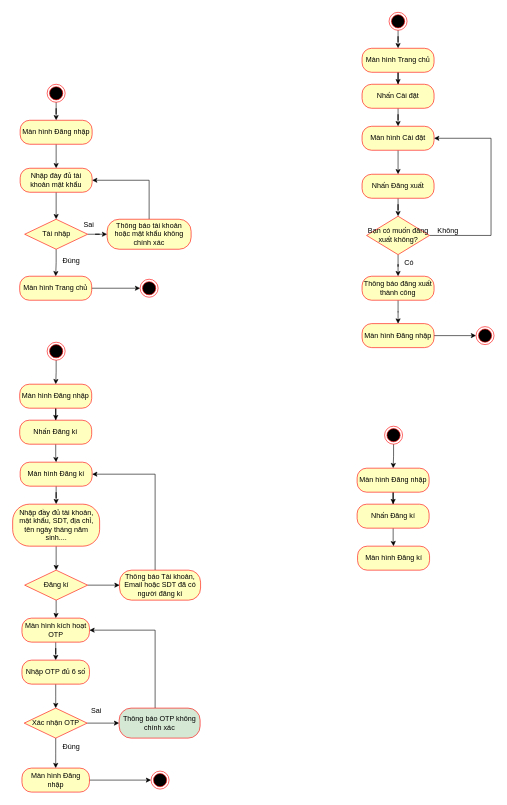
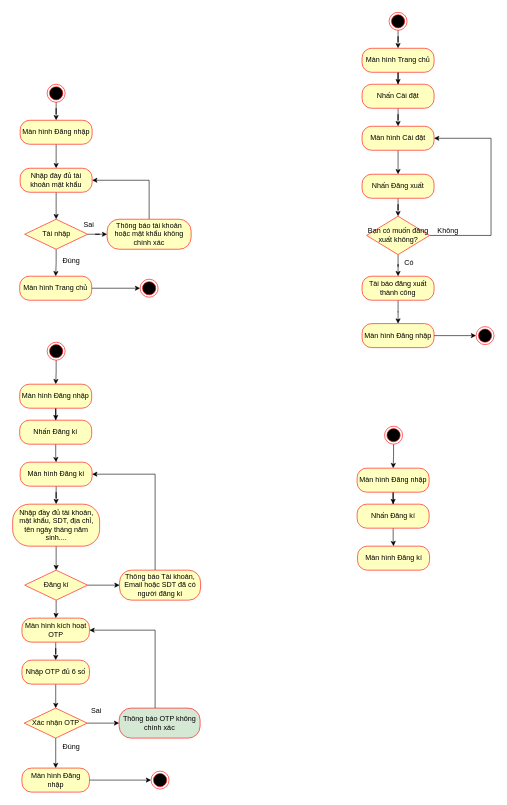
  <mxCell id="0" />
  <mxCell id="1" parent="0" />
  <mxCell id="2" style="edgeStyle=orthogonalEdgeStyle;rounded=0;orthogonalLoop=1;jettySize=auto;html=1;entryX=0.5;entryY=0;entryDx=0;entryDy=0;" parent="1" source="3" target="5" edge="1"><mxGeometry relative="1" as="geometry" /></mxCell>
  <mxCell id="3" value="" style="ellipse;html=1;shape=endState;fillColor=#000000;strokeColor=#ff0000;" parent="1" vertex="1"><mxGeometry x="78" y="140" width="30" height="30" as="geometry" /></mxCell>
  <mxCell id="4" style="edgeStyle=orthogonalEdgeStyle;rounded=0;orthogonalLoop=1;jettySize=auto;html=1;" parent="1" source="5" target="7" edge="1"><mxGeometry relative="1" as="geometry" /></mxCell>
  <mxCell id="5" value="Màn hình Đăng nhập" style="rounded=1;whiteSpace=wrap;html=1;arcSize=40;fontColor=#000000;fillColor=#ffffc0;strokeColor=#ff0000;" parent="1" vertex="1"><mxGeometry x="33" y="200" width="120" height="40" as="geometry" /></mxCell>
  <mxCell id="6" style="edgeStyle=orthogonalEdgeStyle;rounded=0;orthogonalLoop=1;jettySize=auto;html=1;entryX=0.5;entryY=0;entryDx=0;entryDy=0;" parent="1" source="7" target="10" edge="1"><mxGeometry relative="1" as="geometry" /></mxCell>
  <mxCell id="7" value="Nhập đày đủ tài khoản mật khẩu" style="rounded=1;whiteSpace=wrap;html=1;arcSize=40;fontColor=#000000;fillColor=#ffffc0;strokeColor=#ff0000;" parent="1" vertex="1"><mxGeometry x="33" y="280" width="120" height="40" as="geometry" /></mxCell>
  <mxCell id="8" style="edgeStyle=orthogonalEdgeStyle;rounded=0;orthogonalLoop=1;jettySize=auto;html=1;entryX=0;entryY=0.5;entryDx=0;entryDy=0;" parent="1" source="10" target="12" edge="1"><mxGeometry relative="1" as="geometry" /></mxCell>
  <mxCell id="9" style="edgeStyle=orthogonalEdgeStyle;rounded=0;orthogonalLoop=1;jettySize=auto;html=1;entryX=0.5;entryY=0;entryDx=0;entryDy=0;" parent="1" source="10" target="14" edge="1"><mxGeometry relative="1" as="geometry" /></mxCell>
  <mxCell id="10" value="Tài nhập" style="rhombus;whiteSpace=wrap;html=1;fillColor=#ffffc0;strokeColor=#ff0000;" parent="1" vertex="1"><mxGeometry x="40.5" y="365" width="105" height="50" as="geometry" /></mxCell>
  <mxCell id="11" style="edgeStyle=orthogonalEdgeStyle;rounded=0;orthogonalLoop=1;jettySize=auto;html=1;entryX=1;entryY=0.5;entryDx=0;entryDy=0;" parent="1" source="12" target="7" edge="1"><mxGeometry relative="1" as="geometry"><mxPoint x="158" y="300" as="targetPoint" /><Array as="points"><mxPoint x="248" y="300" /></Array></mxGeometry></mxCell>
  <mxCell id="12" value="Thông báo tài khoản hoặc mật khẩu không chính xác" style="rounded=1;whiteSpace=wrap;html=1;arcSize=40;fontColor=#000000;fillColor=#ffffc0;strokeColor=#ff0000;" parent="1" vertex="1"><mxGeometry x="178" y="365" width="140" height="50" as="geometry" /></mxCell>
  <mxCell id="13" style="edgeStyle=orthogonalEdgeStyle;rounded=0;orthogonalLoop=1;jettySize=auto;html=1;" parent="1" source="14" target="15" edge="1"><mxGeometry relative="1" as="geometry" /></mxCell>
  <mxCell id="14" value="Màn hình Trang chủ" style="rounded=1;whiteSpace=wrap;html=1;arcSize=40;fontColor=#000000;fillColor=#ffffc0;strokeColor=#ff0000;" parent="1" vertex="1"><mxGeometry x="32.25" y="460" width="120" height="40" as="geometry" /></mxCell>
  <mxCell id="15" value="" style="ellipse;html=1;shape=endState;fillColor=#000000;strokeColor=#ff0000;" parent="1" vertex="1"><mxGeometry x="233" y="465" width="30" height="30" as="geometry" /></mxCell>
  <mxCell id="16" value="Đúng" style="text;strokeColor=none;fillColor=none;align=left;verticalAlign=top;spacingLeft=4;spacingRight=4;overflow=hidden;rotatable=0;points=[[0,0.5],[1,0.5]];portConstraint=eastwest;" parent="1" vertex="1"><mxGeometry x="98" y="420" width="100" height="26" as="geometry" /></mxCell>
  <mxCell id="17" value="Sai" style="text;strokeColor=none;fillColor=none;align=left;verticalAlign=top;spacingLeft=4;spacingRight=4;overflow=hidden;rotatable=0;points=[[0,0.5],[1,0.5]];portConstraint=eastwest;" parent="1" vertex="1"><mxGeometry x="133" y="360" width="100" height="26" as="geometry" /></mxCell>
  <mxCell id="18" style="edgeStyle=orthogonalEdgeStyle;rounded=0;orthogonalLoop=1;jettySize=auto;html=1;" parent="1" source="19" target="60" edge="1"><mxGeometry relative="1" as="geometry" /></mxCell>
  <mxCell id="19" value="" style="ellipse;html=1;shape=endState;fillColor=#000000;strokeColor=#ff0000;" parent="1" vertex="1"><mxGeometry x="78" y="570" width="30" height="30" as="geometry" /></mxCell>
  <mxCell id="20" style="edgeStyle=orthogonalEdgeStyle;rounded=0;orthogonalLoop=1;jettySize=auto;html=1;" parent="1" source="21" target="23" edge="1"><mxGeometry relative="1" as="geometry" /></mxCell>
  <mxCell id="21" value="Màn hình Đăng kí" style="rounded=1;whiteSpace=wrap;html=1;arcSize=40;fontColor=#000000;fillColor=#ffffc0;strokeColor=#ff0000;" parent="1" vertex="1"><mxGeometry x="33" y="770" width="120" height="40" as="geometry" /></mxCell>
  <mxCell id="22" style="edgeStyle=orthogonalEdgeStyle;rounded=0;orthogonalLoop=1;jettySize=auto;html=1;" parent="1" source="23" target="26" edge="1"><mxGeometry relative="1" as="geometry" /></mxCell>
  <mxCell id="23" value="Nhập đầy đủ tài khoản, mật khẩu, SDT, địa chỉ, tên ngày tháng năm sinh...." style="rounded=1;whiteSpace=wrap;html=1;arcSize=40;fontColor=#000000;fillColor=#ffffc0;strokeColor=#ff0000;" parent="1" vertex="1"><mxGeometry x="20.5" y="840" width="145" height="70" as="geometry" /></mxCell>
  <mxCell id="24" style="edgeStyle=orthogonalEdgeStyle;rounded=0;orthogonalLoop=1;jettySize=auto;html=1;" parent="1" source="26" target="30" edge="1"><mxGeometry relative="1" as="geometry" /></mxCell>
  <mxCell id="25" style="edgeStyle=orthogonalEdgeStyle;rounded=0;orthogonalLoop=1;jettySize=auto;html=1;" parent="1" source="26" target="28" edge="1"><mxGeometry relative="1" as="geometry" /></mxCell>
  <mxCell id="26" value="Đăng kí" style="rhombus;whiteSpace=wrap;html=1;fillColor=#ffffc0;strokeColor=#ff0000;" parent="1" vertex="1"><mxGeometry x="40.5" y="950" width="105" height="50" as="geometry" /></mxCell>
  <mxCell id="27" style="edgeStyle=orthogonalEdgeStyle;rounded=0;orthogonalLoop=1;jettySize=auto;html=1;entryX=1;entryY=0.5;entryDx=0;entryDy=0;" parent="1" source="28" target="21" edge="1"><mxGeometry relative="1" as="geometry"><mxPoint x="273" y="750" as="targetPoint" /><Array as="points"><mxPoint x="258" y="790" /></Array></mxGeometry></mxCell>
  <mxCell id="28" value="Thông báo Tài khoản, Email hoặc SDT đã có người đăng kí" style="rounded=1;whiteSpace=wrap;html=1;arcSize=40;fontColor=#000000;fillColor=#ffffc0;strokeColor=#ff0000;" parent="1" vertex="1"><mxGeometry x="198.75" y="950" width="135" height="50" as="geometry" /></mxCell>
  <mxCell id="29" style="edgeStyle=orthogonalEdgeStyle;rounded=0;orthogonalLoop=1;jettySize=auto;html=1;" parent="1" source="30" target="35" edge="1"><mxGeometry relative="1" as="geometry" /></mxCell>
  <mxCell id="30" value="Màn hình kích hoạt OTP" style="rounded=1;whiteSpace=wrap;html=1;arcSize=40;fontColor=#000000;fillColor=#ffffc0;strokeColor=#ff0000;" parent="1" vertex="1"><mxGeometry x="36" y="1030" width="112.5" height="40" as="geometry" /></mxCell>
  <mxCell id="31" style="edgeStyle=orthogonalEdgeStyle;rounded=0;orthogonalLoop=1;jettySize=auto;html=1;entryX=0.5;entryY=0;entryDx=0;entryDy=0;" parent="1" source="33" target="39" edge="1"><mxGeometry relative="1" as="geometry" /></mxCell>
  <mxCell id="32" style="edgeStyle=orthogonalEdgeStyle;rounded=0;orthogonalLoop=1;jettySize=auto;html=1;" parent="1" source="33" target="37" edge="1"><mxGeometry relative="1" as="geometry" /></mxCell>
  <mxCell id="33" value="Xác nhận OTP" style="rhombus;whiteSpace=wrap;html=1;fillColor=#ffffc0;strokeColor=#ff0000;" parent="1" vertex="1"><mxGeometry x="39.75" y="1180" width="105" height="50" as="geometry" /></mxCell>
  <mxCell id="34" style="edgeStyle=orthogonalEdgeStyle;rounded=0;orthogonalLoop=1;jettySize=auto;html=1;" parent="1" source="35" target="33" edge="1"><mxGeometry relative="1" as="geometry" /></mxCell>
  <mxCell id="35" value="Nhập OTP đủ 6 số" style="rounded=1;whiteSpace=wrap;html=1;arcSize=40;fontColor=#000000;fillColor=#ffffc0;strokeColor=#ff0000;" parent="1" vertex="1"><mxGeometry x="36" y="1100" width="112.5" height="40" as="geometry" /></mxCell>
  <mxCell id="36" style="edgeStyle=orthogonalEdgeStyle;rounded=0;orthogonalLoop=1;jettySize=auto;html=1;entryX=1;entryY=0.5;entryDx=0;entryDy=0;" parent="1" source="37" target="30" edge="1"><mxGeometry relative="1" as="geometry"><mxPoint x="279.75" y="1000" as="targetPoint" /><Array as="points"><mxPoint x="258" y="1050" /></Array></mxGeometry></mxCell>
  <mxCell id="37" value="Thông báo OTP không chính xác" style="rounded=1;whiteSpace=wrap;html=1;arcSize=40;fontColor=#000000;fillColor=#d5e8d4;strokeColor=#ff0000;" parent="1" vertex="1"><mxGeometry x="198" y="1180" width="135" height="50" as="geometry" /></mxCell>
  <mxCell id="38" style="edgeStyle=orthogonalEdgeStyle;rounded=0;orthogonalLoop=1;jettySize=auto;html=1;" edge="1" parent="1" source="39" target="40"><mxGeometry relative="1" as="geometry" /></mxCell>
  <mxCell id="39" value="Màn hình Đăng nhập" style="rounded=1;whiteSpace=wrap;html=1;arcSize=40;fontColor=#000000;fillColor=#ffffc0;strokeColor=#ff0000;" parent="1" vertex="1"><mxGeometry x="36" y="1280" width="112.5" height="40" as="geometry" /></mxCell>
  <mxCell id="40" value="" style="ellipse;html=1;shape=endState;fillColor=#000000;strokeColor=#ff0000;" parent="1" vertex="1"><mxGeometry x="251.25" y="1285" width="30" height="30" as="geometry" /></mxCell>
  <mxCell id="41" style="edgeStyle=orthogonalEdgeStyle;rounded=0;orthogonalLoop=1;jettySize=auto;html=1;entryX=0.5;entryY=0;entryDx=0;entryDy=0;" parent="1" source="42" target="56" edge="1"><mxGeometry relative="1" as="geometry" /></mxCell>
  <mxCell id="42" value="" style="ellipse;html=1;shape=endState;fillColor=#000000;strokeColor=#ff0000;" parent="1" vertex="1"><mxGeometry x="648" y="20" width="30" height="30" as="geometry" /></mxCell>
  <mxCell id="43" style="edgeStyle=orthogonalEdgeStyle;rounded=0;orthogonalLoop=1;jettySize=auto;html=1;" parent="1" source="44" target="46" edge="1"><mxGeometry relative="1" as="geometry" /></mxCell>
  <mxCell id="44" value="Màn hình Cài đặt" style="rounded=1;whiteSpace=wrap;html=1;arcSize=40;fontColor=#000000;fillColor=#ffffc0;strokeColor=#ff0000;" parent="1" vertex="1"><mxGeometry x="603" y="210" width="120" height="40" as="geometry" /></mxCell>
  <mxCell id="45" style="edgeStyle=orthogonalEdgeStyle;rounded=0;orthogonalLoop=1;jettySize=auto;html=1;" parent="1" source="46" target="49" edge="1"><mxGeometry relative="1" as="geometry" /></mxCell>
  <mxCell id="46" value="Nhấn Đăng xuất" style="rounded=1;whiteSpace=wrap;html=1;arcSize=40;fontColor=#000000;fillColor=#ffffc0;strokeColor=#ff0000;" parent="1" vertex="1"><mxGeometry x="603" y="290" width="120" height="40" as="geometry" /></mxCell>
  <mxCell id="47" style="edgeStyle=orthogonalEdgeStyle;rounded=0;orthogonalLoop=1;jettySize=auto;html=1;entryX=1;entryY=0.5;entryDx=0;entryDy=0;" parent="1" source="49" target="44" edge="1"><mxGeometry relative="1" as="geometry"><mxPoint x="798" y="220" as="targetPoint" /><Array as="points"><mxPoint x="818" y="392" /><mxPoint x="818" y="230" /></Array></mxGeometry></mxCell>
  <mxCell id="48" style="edgeStyle=orthogonalEdgeStyle;rounded=0;orthogonalLoop=1;jettySize=auto;html=1;" parent="1" source="49" target="66" edge="1"><mxGeometry relative="1" as="geometry" /></mxCell>
  <mxCell id="49" value="Bạn có muốn đăng xuất không?" style="rhombus;whiteSpace=wrap;html=1;fillColor=#ffffc0;strokeColor=#ff0000;" parent="1" vertex="1"><mxGeometry x="610.5" y="360" width="105" height="64" as="geometry" /></mxCell>
  <mxCell id="50" style="edgeStyle=orthogonalEdgeStyle;rounded=0;orthogonalLoop=1;jettySize=auto;html=1;entryX=0;entryY=0.5;entryDx=0;entryDy=0;" edge="1" parent="1" source="51" target="52"><mxGeometry relative="1" as="geometry" /></mxCell>
  <mxCell id="51" value="Màn hình Đăng nhập" style="rounded=1;whiteSpace=wrap;html=1;arcSize=40;fontColor=#000000;fillColor=#ffffc0;strokeColor=#ff0000;" parent="1" vertex="1"><mxGeometry x="603" y="539" width="120" height="40" as="geometry" /></mxCell>
  <mxCell id="52" value="" style="ellipse;html=1;shape=endState;fillColor=#000000;strokeColor=#ff0000;" parent="1" vertex="1"><mxGeometry x="793" y="544" width="30" height="30" as="geometry" /></mxCell>
  <mxCell id="53" value="Không" style="text;strokeColor=none;fillColor=none;align=left;verticalAlign=top;spacingLeft=4;spacingRight=4;overflow=hidden;rotatable=0;points=[[0,0.5],[1,0.5]];portConstraint=eastwest;" parent="1" vertex="1"><mxGeometry x="723" y="370" width="100" height="26" as="geometry" /></mxCell>
  <mxCell id="54" value="Có" style="text;strokeColor=none;fillColor=none;align=left;verticalAlign=top;spacingLeft=4;spacingRight=4;overflow=hidden;rotatable=0;points=[[0,0.5],[1,0.5]];portConstraint=eastwest;" parent="1" vertex="1"><mxGeometry x="668" y="424" width="100" height="26" as="geometry" /></mxCell>
  <mxCell id="55" style="edgeStyle=orthogonalEdgeStyle;rounded=0;orthogonalLoop=1;jettySize=auto;html=1;" parent="1" source="56" target="58" edge="1"><mxGeometry relative="1" as="geometry" /></mxCell>
  <mxCell id="56" value="Màn hình Trang chủ" style="rounded=1;whiteSpace=wrap;html=1;arcSize=40;fontColor=#000000;fillColor=#ffffc0;strokeColor=#ff0000;" parent="1" vertex="1"><mxGeometry x="603" y="80" width="120" height="40" as="geometry" /></mxCell>
  <mxCell id="57" style="edgeStyle=orthogonalEdgeStyle;rounded=0;orthogonalLoop=1;jettySize=auto;html=1;" parent="1" source="58" target="44" edge="1"><mxGeometry relative="1" as="geometry" /></mxCell>
  <mxCell id="58" value="Nhấn Cài đặt" style="rounded=1;whiteSpace=wrap;html=1;arcSize=40;fontColor=#000000;fillColor=#ffffc0;strokeColor=#ff0000;" parent="1" vertex="1"><mxGeometry x="603" y="140" width="120" height="40" as="geometry" /></mxCell>
  <mxCell id="59" style="edgeStyle=orthogonalEdgeStyle;rounded=0;orthogonalLoop=1;jettySize=auto;html=1;" parent="1" source="60" target="62" edge="1"><mxGeometry relative="1" as="geometry" /></mxCell>
  <mxCell id="60" value="Màn hình Đăng nhập" style="rounded=1;whiteSpace=wrap;html=1;arcSize=40;fontColor=#000000;fillColor=#ffffc0;strokeColor=#ff0000;" parent="1" vertex="1"><mxGeometry x="32.25" y="640" width="120" height="40" as="geometry" /></mxCell>
  <mxCell id="61" style="edgeStyle=orthogonalEdgeStyle;rounded=0;orthogonalLoop=1;jettySize=auto;html=1;" parent="1" source="62" target="21" edge="1"><mxGeometry relative="1" as="geometry" /></mxCell>
  <mxCell id="62" value="Nhấn Đăng kí" style="rounded=1;whiteSpace=wrap;html=1;arcSize=40;fontColor=#000000;fillColor=#ffffc0;strokeColor=#ff0000;" parent="1" vertex="1"><mxGeometry x="32.25" y="700" width="120" height="40" as="geometry" /></mxCell>
  <mxCell id="63" value="Sai" style="text;strokeColor=none;fillColor=none;align=left;verticalAlign=top;spacingLeft=4;spacingRight=4;overflow=hidden;rotatable=0;points=[[0,0.5],[1,0.5]];portConstraint=eastwest;" parent="1" vertex="1"><mxGeometry x="145.5" y="1170" width="100" height="26" as="geometry" /></mxCell>
  <mxCell id="64" value="Đúng" style="text;strokeColor=none;fillColor=none;align=left;verticalAlign=top;spacingLeft=4;spacingRight=4;overflow=hidden;rotatable=0;points=[[0,0.5],[1,0.5]];portConstraint=eastwest;" parent="1" vertex="1"><mxGeometry x="98" y="1230" width="100" height="26" as="geometry" /></mxCell>
  <mxCell id="65" style="edgeStyle=orthogonalEdgeStyle;rounded=0;orthogonalLoop=1;jettySize=auto;html=1;" parent="1" source="66" target="51" edge="1"><mxGeometry relative="1" as="geometry" /></mxCell>
- <mxCell id="66" value="Thông báo đăng xuất thành công" style="rounded=1;whiteSpace=wrap;html=1;arcSize=40;fontColor=#000000;fillColor=#ffffc0;strokeColor=#ff0000;" parent="1" vertex="1"><mxGeometry x="603" y="460" width="120" height="40" as="geometry" /></mxCell>
+ <mxCell id="66" value="Tài báo đăng xuất thành công" style="rounded=1;whiteSpace=wrap;html=1;arcSize=40;fontColor=#000000;fillColor=#ffffc0;strokeColor=#ff0000;" parent="1" vertex="1"><mxGeometry x="603" y="460" width="120" height="40" as="geometry" /></mxCell>
  <mxCell id="67" style="edgeStyle=orthogonalEdgeStyle;rounded=0;orthogonalLoop=1;jettySize=auto;html=1;" parent="1" source="68" target="71" edge="1"><mxGeometry relative="1" as="geometry" /></mxCell>
  <mxCell id="68" value="" style="ellipse;html=1;shape=endState;fillColor=#000000;strokeColor=#ff0000;" parent="1" vertex="1"><mxGeometry x="640.5" y="710" width="30" height="30" as="geometry" /></mxCell>
  <mxCell id="69" value="Màn hình Đăng kí" style="rounded=1;whiteSpace=wrap;html=1;arcSize=40;fontColor=#000000;fillColor=#ffffc0;strokeColor=#ff0000;" parent="1" vertex="1"><mxGeometry x="595.5" y="910" width="120" height="40" as="geometry" /></mxCell>
  <mxCell id="70" style="edgeStyle=orthogonalEdgeStyle;rounded=0;orthogonalLoop=1;jettySize=auto;html=1;" parent="1" source="71" target="73" edge="1"><mxGeometry relative="1" as="geometry" /></mxCell>
  <mxCell id="71" value="Màn hình Đăng nhập" style="rounded=1;whiteSpace=wrap;html=1;arcSize=40;fontColor=#000000;fillColor=#ffffc0;strokeColor=#ff0000;" parent="1" vertex="1"><mxGeometry x="594.75" y="780" width="120" height="40" as="geometry" /></mxCell>
  <mxCell id="72" style="edgeStyle=orthogonalEdgeStyle;rounded=0;orthogonalLoop=1;jettySize=auto;html=1;" parent="1" source="73" target="69" edge="1"><mxGeometry relative="1" as="geometry" /></mxCell>
  <mxCell id="73" value="Nhấn Đăng kí" style="rounded=1;whiteSpace=wrap;html=1;arcSize=40;fontColor=#000000;fillColor=#ffffc0;strokeColor=#ff0000;" parent="1" vertex="1"><mxGeometry x="594.75" y="840" width="120" height="40" as="geometry" /></mxCell>
